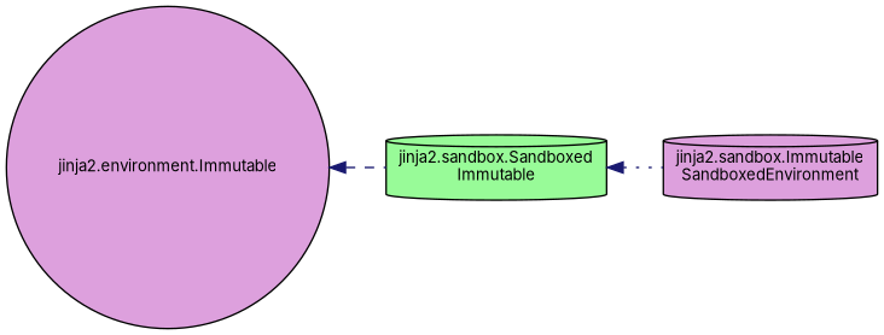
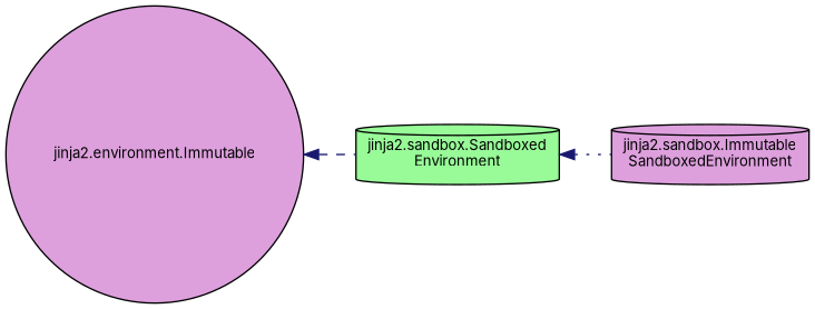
  digraph {
    fontname=Inter
    rankdir=LR
    node [color=black fillcolor=plum fontname=Inter fontsize=10 shape=cylinder style=filled]
    edge [color=midnightblue dir=back fontname=Inter fontsize=10 labelfontname=Helvetica labelfontsize=10]
    n1 [fontcolor=black height=0.2 label="jinja2.sandbox.Immutable\lSandboxedEnvironment" width=0.4]
-   n2 [fillcolor=palegreen height=0.2 label="jinja2.sandbox.Sandboxed\lImmutable" width=0.4]
+   n2 [fillcolor=palegreen height=0.2 label="jinja2.sandbox.Sandboxed\lEnvironment" width=0.4]
    n3 [height=0.2 label="jinja2.environment.Immutable" shape=circle width=0.4]
    n2 -> n1 [style=dotted]
    n3 -> n2 [style=dashed]
  }
